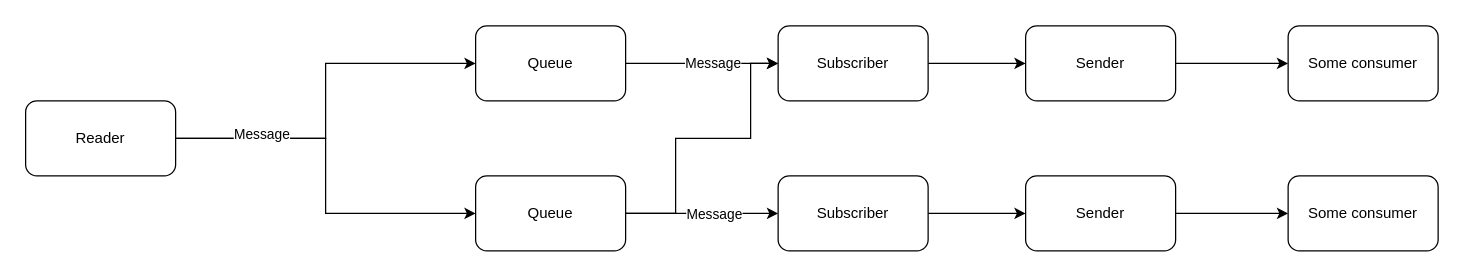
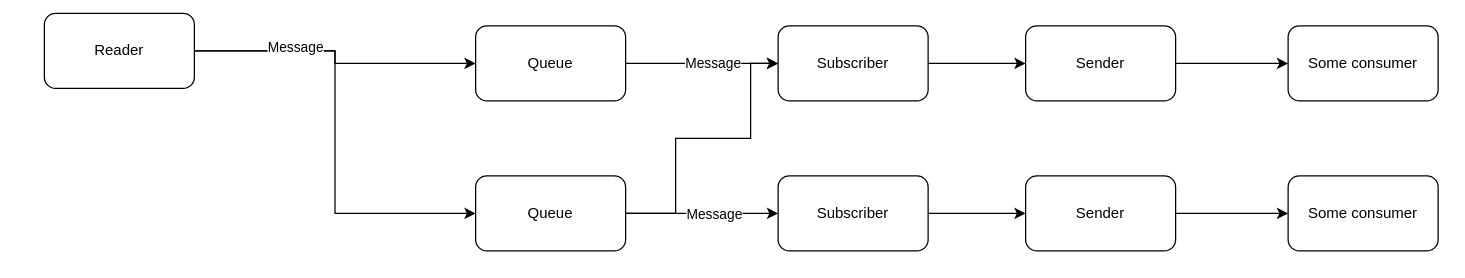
  <mxCell id="0" />
  <mxCell id="1" parent="0" />
- <mxCell id="2" value="Reader" style="rounded=1;whiteSpace=wrap;html=1;" parent="1" vertex="1"><mxGeometry y="80" width="120" height="60" as="geometry" x="20" /></mxCell>
+ <mxCell id="2" value="Reader" style="rounded=1;whiteSpace=wrap;html=1;" parent="1" vertex="1"><mxGeometry x="35" y="10" width="120" height="60" as="geometry" /></mxCell>
  <mxCell id="3" style="edgeStyle=orthogonalEdgeStyle;rounded=0;orthogonalLoop=1;jettySize=auto;html=1;exitX=1;exitY=0.5;exitDx=0;exitDy=0;entryX=0;entryY=0.5;entryDx=0;entryDy=0;" parent="1" source="2" target="8" edge="1"><mxGeometry relative="1" as="geometry"><mxPoint x="250" y="40" as="targetPoint" /><mxPoint x="160" y="110" as="sourcePoint" /></mxGeometry></mxCell>
  <mxCell id="4" style="edgeStyle=orthogonalEdgeStyle;rounded=0;orthogonalLoop=1;jettySize=auto;html=1;exitX=1;exitY=0.5;exitDx=0;exitDy=0;entryX=0;entryY=0.5;entryDx=0;entryDy=0;" parent="1" source="2" target="12" edge="1"><mxGeometry relative="1" as="geometry"><mxPoint x="160" y="110" as="sourcePoint" /></mxGeometry></mxCell>
  <mxCell id="5" value="Message" style="edgeLabel;html=1;align=center;verticalAlign=middle;resizable=0;points=[];" parent="4" vertex="1" connectable="0"><mxGeometry x="-0.55" y="4" relative="1" as="geometry"><mxPoint as="offset" /></mxGeometry></mxCell>
  <mxCell id="6" style="edgeStyle=orthogonalEdgeStyle;rounded=0;orthogonalLoop=1;jettySize=auto;html=1;exitX=1;exitY=0.5;exitDx=0;exitDy=0;entryX=0;entryY=0.5;entryDx=0;entryDy=0;" parent="1" source="8" target="14" edge="1"><mxGeometry relative="1" as="geometry" /></mxCell>
  <mxCell id="7" value="Message" style="edgeLabel;html=1;align=center;verticalAlign=middle;resizable=0;points=[];" parent="6" vertex="1" connectable="0"><mxGeometry x="0.124" y="1" relative="1" as="geometry"><mxPoint as="offset" /></mxGeometry></mxCell>
  <mxCell id="8" value="Queue" style="rounded=1;whiteSpace=wrap;html=1;" parent="1" vertex="1"><mxGeometry x="380" y="20" width="120" height="60" as="geometry" /></mxCell>
  <mxCell id="9" style="edgeStyle=orthogonalEdgeStyle;rounded=0;orthogonalLoop=1;jettySize=auto;html=1;exitX=1;exitY=0.5;exitDx=0;exitDy=0;entryX=0;entryY=0.5;entryDx=0;entryDy=0;" parent="1" source="12" target="16" edge="1"><mxGeometry relative="1" as="geometry"><mxPoint x="710" y="170" as="targetPoint" /></mxGeometry></mxCell>
  <mxCell id="10" value="Message" style="edgeLabel;html=1;align=center;verticalAlign=middle;resizable=0;points=[];" parent="9" vertex="1" connectable="0"><mxGeometry x="0.538" y="-2" relative="1" as="geometry"><mxPoint x="-24" y="-2" as="offset" /></mxGeometry></mxCell>
  <mxCell id="11" style="edgeStyle=orthogonalEdgeStyle;rounded=0;orthogonalLoop=1;jettySize=auto;html=1;exitX=1;exitY=0.5;exitDx=0;exitDy=0;entryX=0;entryY=0.5;entryDx=0;entryDy=0;" parent="1" source="12" target="14" edge="1"><mxGeometry relative="1" as="geometry"><Array as="points"><mxPoint x="540" y="170" /><mxPoint x="540" y="110" /><mxPoint x="600" y="110" /><mxPoint x="600" y="50" /></Array></mxGeometry></mxCell>
  <mxCell id="12" value="Queue" style="rounded=1;whiteSpace=wrap;html=1;" parent="1" vertex="1"><mxGeometry x="380" y="140" width="120" height="60" as="geometry" /></mxCell>
  <mxCell id="13" style="edgeStyle=orthogonalEdgeStyle;rounded=0;orthogonalLoop=1;jettySize=auto;html=1;exitX=1;exitY=0.5;exitDx=0;exitDy=0;entryX=0;entryY=0.5;entryDx=0;entryDy=0;" edge="1" parent="1" source="14" target="20"><mxGeometry relative="1" as="geometry" /></mxCell>
  <mxCell id="14" value="Subscriber" style="rounded=1;whiteSpace=wrap;html=1;" parent="1" vertex="1"><mxGeometry x="622" y="20" width="120" height="60" as="geometry" /></mxCell>
  <mxCell id="15" style="edgeStyle=orthogonalEdgeStyle;rounded=0;orthogonalLoop=1;jettySize=auto;html=1;exitX=1;exitY=0.5;exitDx=0;exitDy=0;entryX=0;entryY=0.5;entryDx=0;entryDy=0;" edge="1" parent="1" source="16" target="22"><mxGeometry relative="1" as="geometry" /></mxCell>
  <mxCell id="16" value="Subscriber" style="rounded=1;whiteSpace=wrap;html=1;" parent="1" vertex="1"><mxGeometry x="622" y="140" width="120" height="60" as="geometry" /></mxCell>
  <mxCell id="17" value="Some consumer" style="rounded=1;whiteSpace=wrap;html=1;" parent="1" vertex="1"><mxGeometry x="1030" y="140" width="120" height="60" as="geometry" /></mxCell>
  <mxCell id="18" value="Some consumer" style="rounded=1;whiteSpace=wrap;html=1;" parent="1" vertex="1"><mxGeometry x="1030" y="20" width="120" height="60" as="geometry" /></mxCell>
  <mxCell id="19" style="edgeStyle=orthogonalEdgeStyle;rounded=0;orthogonalLoop=1;jettySize=auto;html=1;exitX=1;exitY=0.5;exitDx=0;exitDy=0;entryX=0;entryY=0.5;entryDx=0;entryDy=0;" edge="1" parent="1" source="20" target="18"><mxGeometry relative="1" as="geometry" /></mxCell>
  <mxCell id="20" value="Sender" style="rounded=1;whiteSpace=wrap;html=1;" vertex="1" parent="1"><mxGeometry x="820" y="20" width="120" height="60" as="geometry" /></mxCell>
  <mxCell id="21" style="edgeStyle=orthogonalEdgeStyle;rounded=0;orthogonalLoop=1;jettySize=auto;html=1;exitX=1;exitY=0.5;exitDx=0;exitDy=0;entryX=0;entryY=0.5;entryDx=0;entryDy=0;" edge="1" parent="1" source="22" target="17"><mxGeometry relative="1" as="geometry" /></mxCell>
  <mxCell id="22" value="Sender" style="rounded=1;whiteSpace=wrap;html=1;" vertex="1" parent="1"><mxGeometry x="820" y="140" width="120" height="60" as="geometry" /></mxCell>
